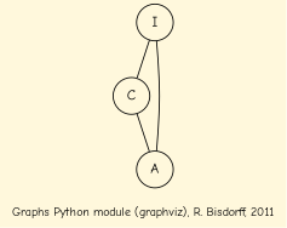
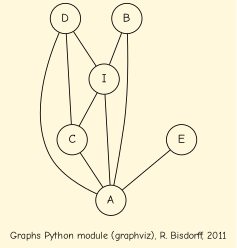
  strict graph {
    bgcolor=cornsilk
    fontname="Comic Neue"
    fontsize=12
    label="\nGraphs Python module (graphviz), R. Bisdorff, 2011"
    node [fontname="Comic Neue" shape=circle]
    edge [arrowhead=none arrowtail=none color=black dir=both fontname="Comic Neue" style="setlinewidth(1)"]
+   n1 [label=D]
    n2 [label=I]
    n3 [label=C]
    n4 [label=A]
+   n5 [label=B]
+   n6 [label=E]
+   n1 -- n2
+   n1 -- n3
+   n1 -- n4
    n2 -- n3
    n2 -- n4
    n3 -- n4
+   n5 -- n2
+   n5 -- n4
+   n6 -- n4
  }
